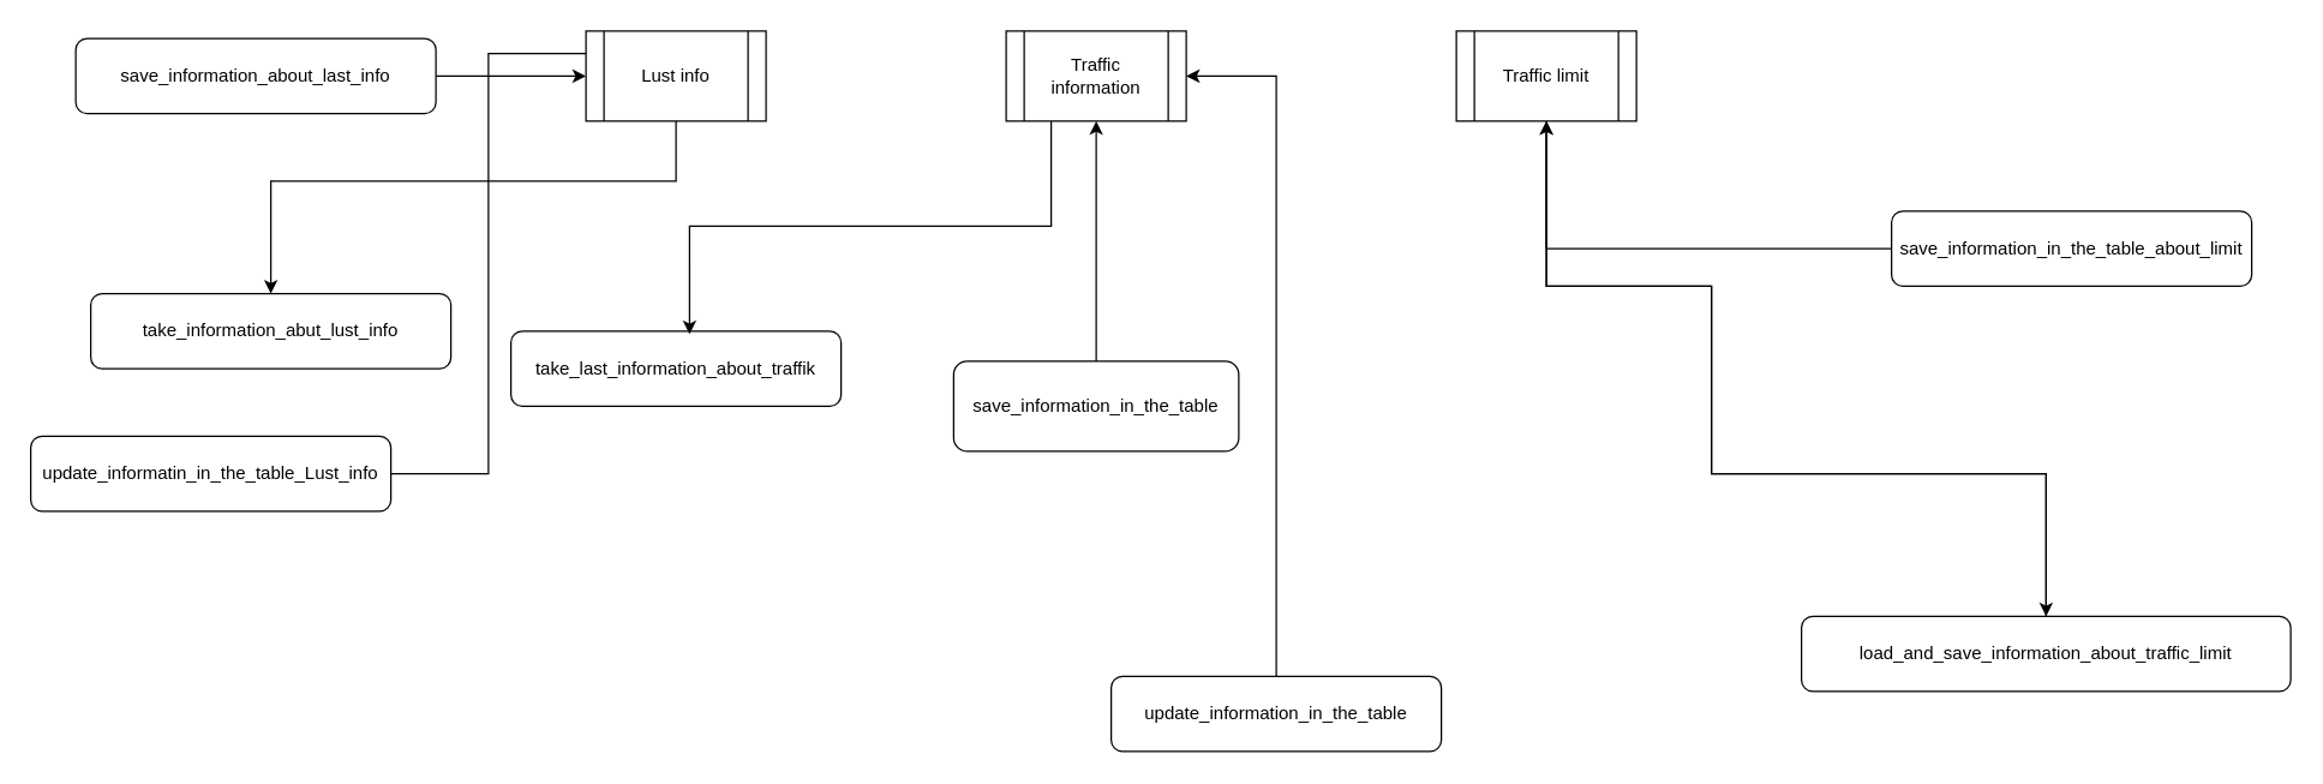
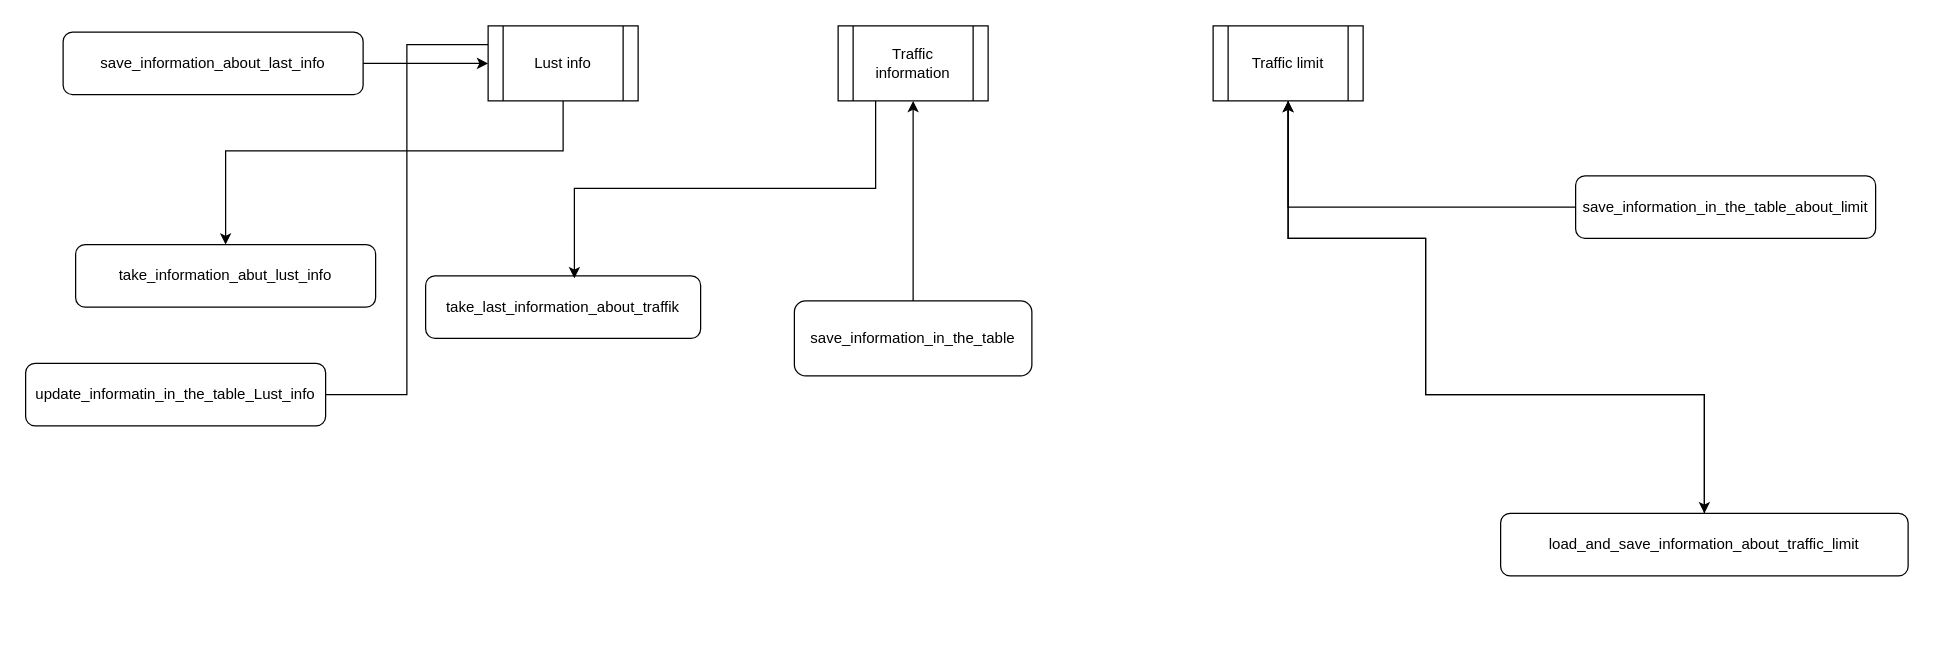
  <mxCell id="0" />
  <mxCell id="1" parent="0" />
  <mxCell id="2" value="take_last_information_about_traffik" style="rounded=1;whiteSpace=wrap;html=1;" vertex="1" parent="1"><mxGeometry x="340" y="220" width="220" height="50" as="geometry" /></mxCell>
  <mxCell id="3" style="edgeStyle=orthogonalEdgeStyle;rounded=0;orthogonalLoop=1;jettySize=auto;html=1;entryX=0.5;entryY=1;entryDx=0;entryDy=0;" edge="1" parent="1" source="4" target="9"><mxGeometry relative="1" as="geometry" /></mxCell>
  <mxCell id="4" value="save_information_in_the_table" style="rounded=1;whiteSpace=wrap;html=1;" vertex="1" parent="1"><mxGeometry x="635" y="240" width="190" height="60" as="geometry" /></mxCell>
- <mxCell id="5" style="edgeStyle=orthogonalEdgeStyle;rounded=0;orthogonalLoop=1;jettySize=auto;html=1;entryX=1;entryY=0.5;entryDx=0;entryDy=0;" edge="1" parent="1" source="6" target="9"><mxGeometry relative="1" as="geometry" /></mxCell>
- <mxCell id="6" value="update_information_in_the_table" style="rounded=1;whiteSpace=wrap;html=1;" vertex="1" parent="1"><mxGeometry x="740" y="450" width="220" height="50" as="geometry" /></mxCell>
  <mxCell id="7" style="edgeStyle=orthogonalEdgeStyle;rounded=0;orthogonalLoop=1;jettySize=auto;html=1;" edge="1" parent="1" source="8" target="17"><mxGeometry relative="1" as="geometry"><Array as="points"><mxPoint x="450" y="120" /><mxPoint x="180" y="120" /></Array></mxGeometry></mxCell>
  <mxCell id="8" value="Lust info" style="shape=process;whiteSpace=wrap;html=1;backgroundOutline=1;" vertex="1" parent="1"><mxGeometry x="390" y="20" width="120" height="60" as="geometry" /></mxCell>
  <mxCell id="9" value="Traffic information" style="shape=process;whiteSpace=wrap;html=1;backgroundOutline=1;" vertex="1" parent="1"><mxGeometry x="670" y="20" width="120" height="60" as="geometry" /></mxCell>
  <mxCell id="10" style="edgeStyle=orthogonalEdgeStyle;rounded=0;orthogonalLoop=1;jettySize=auto;html=1;entryX=0.5;entryY=0;entryDx=0;entryDy=0;" edge="1" parent="1" source="11" target="21"><mxGeometry relative="1" as="geometry"><mxPoint x="1170" y="320" as="targetPoint" /><Array as="points"><mxPoint x="1030" y="190" /><mxPoint x="1140" y="190" /><mxPoint x="1140" y="315" /><mxPoint x="1363" y="315" /></Array></mxGeometry></mxCell>
  <mxCell id="11" value="Traffic limit" style="shape=process;whiteSpace=wrap;html=1;backgroundOutline=1;" vertex="1" parent="1"><mxGeometry x="970" y="20" width="120" height="60" as="geometry" /></mxCell>
  <mxCell id="12" style="edgeStyle=orthogonalEdgeStyle;rounded=0;orthogonalLoop=1;jettySize=auto;html=1;exitX=0.25;exitY=1;exitDx=0;exitDy=0;entryX=0.541;entryY=0.04;entryDx=0;entryDy=0;entryPerimeter=0;" edge="1" parent="1" source="9" target="2"><mxGeometry relative="1" as="geometry" /></mxCell>
  <mxCell id="13" style="edgeStyle=orthogonalEdgeStyle;rounded=0;orthogonalLoop=1;jettySize=auto;html=1;entryX=0.5;entryY=1;entryDx=0;entryDy=0;" edge="1" parent="1" source="14" target="11"><mxGeometry relative="1" as="geometry" /></mxCell>
  <mxCell id="14" value="save_information_in_the_table_about_limit" style="rounded=1;whiteSpace=wrap;html=1;" vertex="1" parent="1"><mxGeometry x="1260" y="140" width="240" height="50" as="geometry" /></mxCell>
  <mxCell id="15" style="edgeStyle=orthogonalEdgeStyle;rounded=0;orthogonalLoop=1;jettySize=auto;html=1;entryX=0;entryY=0.5;entryDx=0;entryDy=0;" edge="1" parent="1" source="16" target="8"><mxGeometry relative="1" as="geometry" /></mxCell>
  <mxCell id="16" value="save_information_about_last_info" style="rounded=1;whiteSpace=wrap;html=1;" vertex="1" parent="1"><mxGeometry x="50" y="25" width="240" height="50" as="geometry" /></mxCell>
  <mxCell id="17" value="take_information_abut_lust_info" style="rounded=1;whiteSpace=wrap;html=1;" vertex="1" parent="1"><mxGeometry x="60" y="195" width="240" height="50" as="geometry" /></mxCell>
  <mxCell id="18" style="edgeStyle=orthogonalEdgeStyle;rounded=0;orthogonalLoop=1;jettySize=auto;html=1;entryX=0;entryY=0.25;entryDx=0;entryDy=0;endArrow=none;" edge="1" parent="1" source="19" target="8"><mxGeometry relative="1" as="geometry" /></mxCell>
  <mxCell id="19" value="update_informatin_in_the_table_Lust_info" style="rounded=1;whiteSpace=wrap;html=1;" vertex="1" parent="1"><mxGeometry x="20" y="290" width="240" height="50" as="geometry" /></mxCell>
  <mxCell id="20" style="edgeStyle=orthogonalEdgeStyle;rounded=0;orthogonalLoop=1;jettySize=auto;html=1;entryX=0.5;entryY=1;entryDx=0;entryDy=0;" edge="1" parent="1" source="21" target="11"><mxGeometry relative="1" as="geometry"><Array as="points"><mxPoint x="1363" y="315" /><mxPoint x="1140" y="315" /><mxPoint x="1140" y="190" /><mxPoint x="1030" y="190" /></Array></mxGeometry></mxCell>
  <mxCell id="21" value="load_and_save_information_about_traffic_limit" style="rounded=1;whiteSpace=wrap;html=1;" vertex="1" parent="1"><mxGeometry x="1200" y="410" width="326" height="50" as="geometry" /></mxCell>
